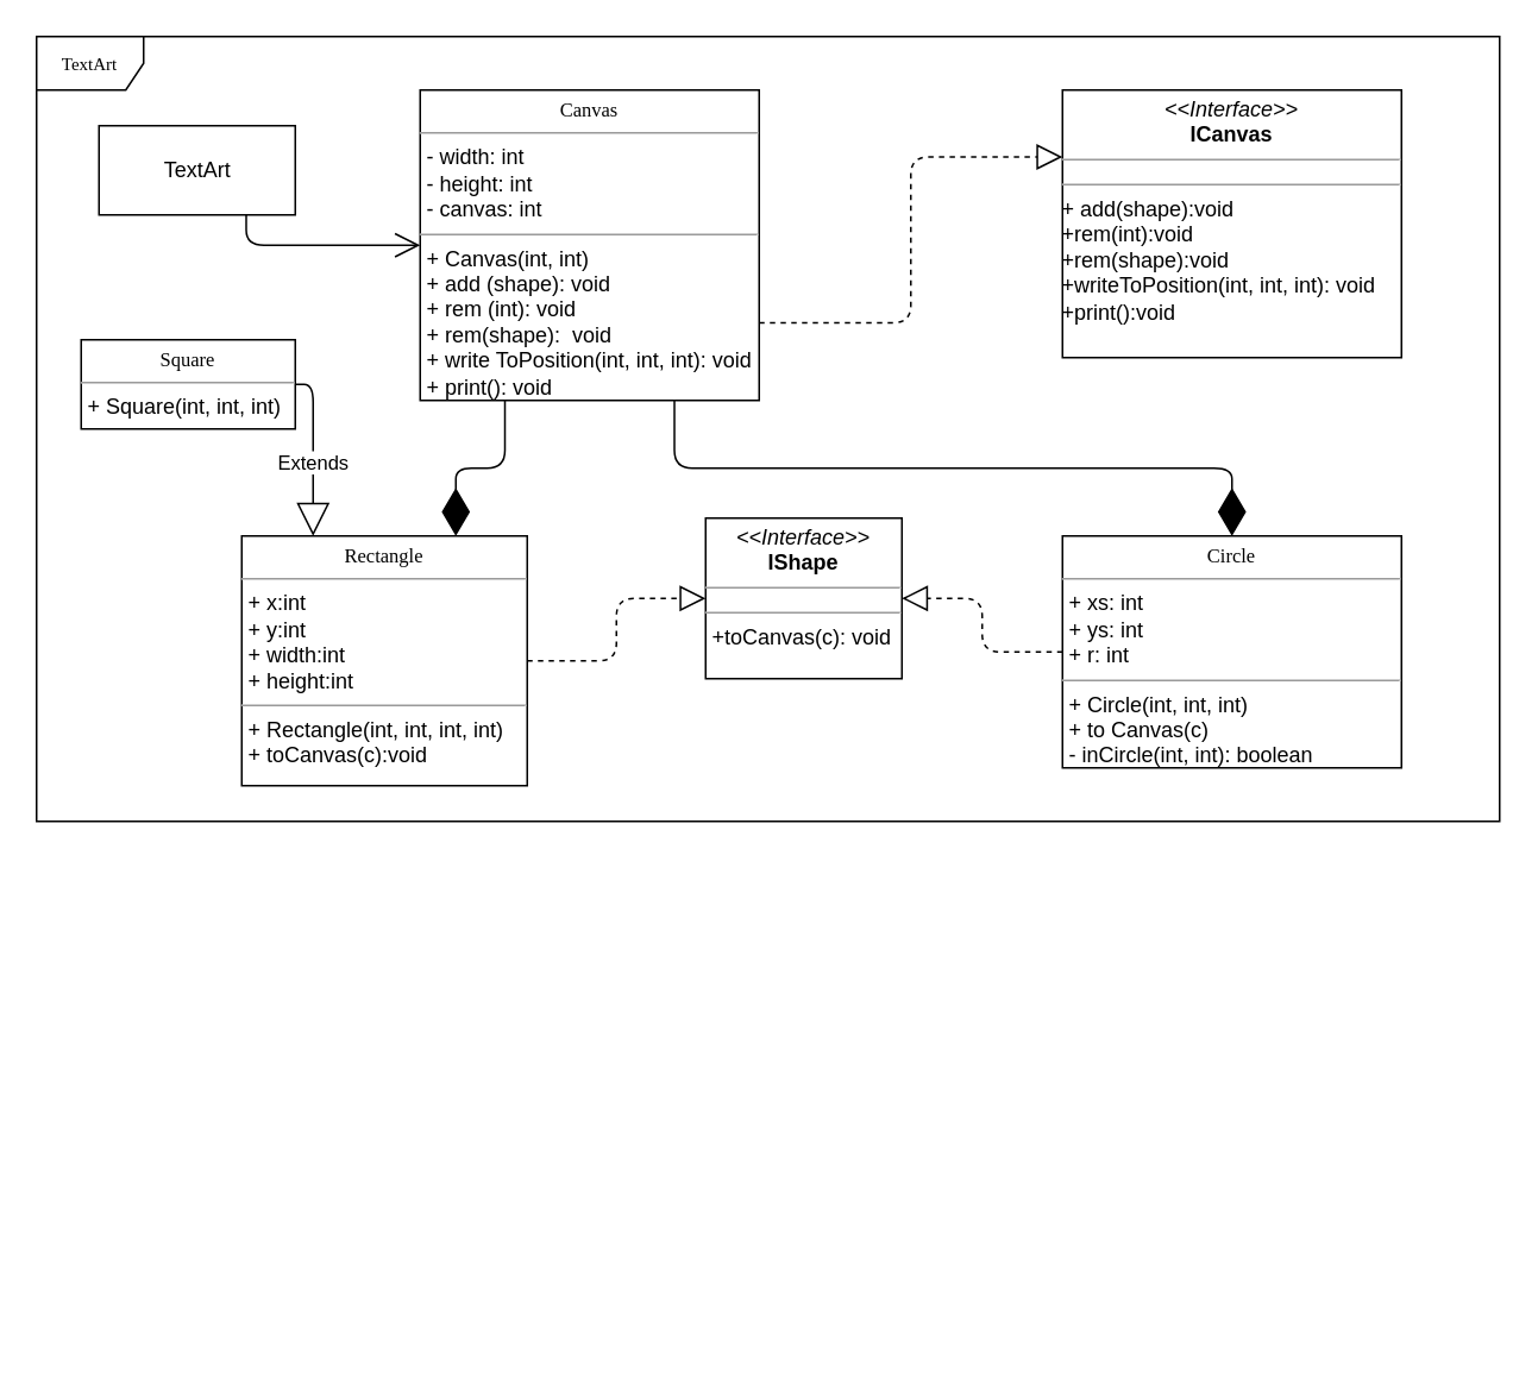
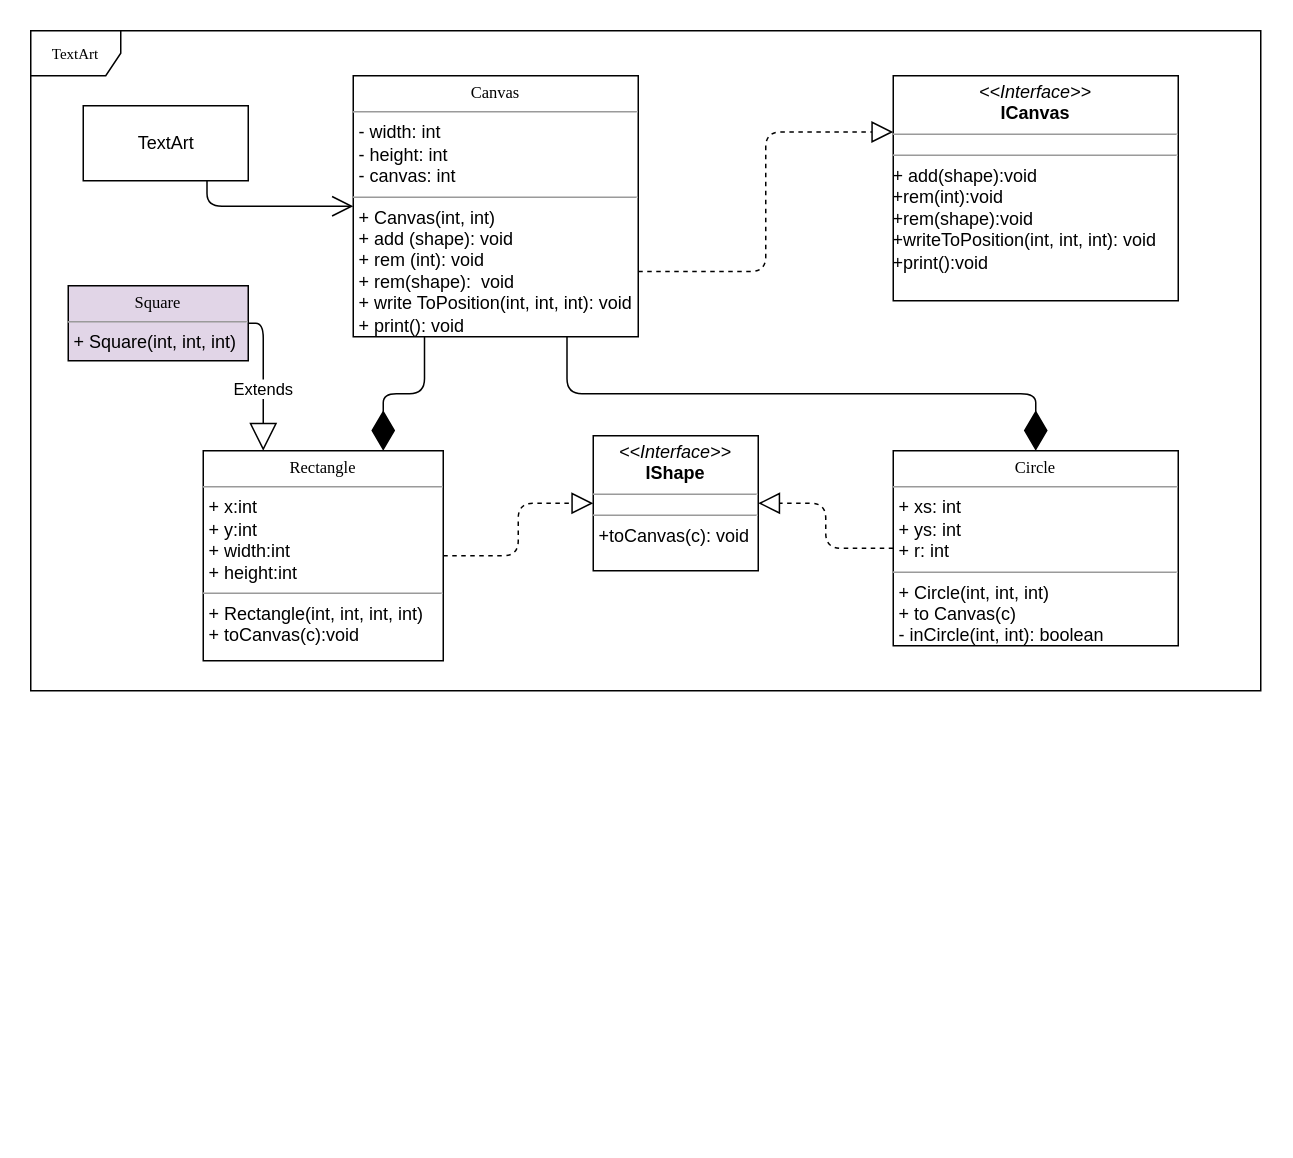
  <mxCell id="0" />
  <mxCell id="1" parent="0" />
  <mxCell id="2" value="TextArt" style="shape=umlFrame;whiteSpace=wrap;html=1;rounded=0;shadow=0;comic=0;labelBackgroundColor=none;strokeWidth=1;fontFamily=Verdana;fontSize=10;align=center;" parent="1" vertex="1"><mxGeometry x="20" y="20" width="820" height="440" as="geometry" /></mxCell>
  <mxCell id="3" value="" style="edgeStyle=orthogonalEdgeStyle;rounded=0;orthogonalLoop=1;jettySize=auto;html=1;" parent="1" edge="1"><mxGeometry relative="1" as="geometry"><mxPoint x="735" y="370" as="sourcePoint" /><mxPoint x="735" y="370" as="targetPoint" /></mxGeometry></mxCell>
  <mxCell id="4" value="" style="edgeStyle=orthogonalEdgeStyle;rounded=0;orthogonalLoop=1;jettySize=auto;html=1;" parent="1" edge="1"><mxGeometry relative="1" as="geometry"><mxPoint x="250" y="730" as="sourcePoint" /><mxPoint x="250" y="730" as="targetPoint" /></mxGeometry></mxCell>
  <mxCell id="5" value="" style="edgeStyle=orthogonalEdgeStyle;rounded=0;orthogonalLoop=1;jettySize=auto;html=1;" parent="1" edge="1"><mxGeometry relative="1" as="geometry"><mxPoint x="250" y="750" as="sourcePoint" /><mxPoint x="250" y="750" as="targetPoint" /></mxGeometry></mxCell>
  <mxCell id="6" value="Extends" style="endArrow=block;endSize=16;endFill=0;html=1;exitX=1;exitY=0.5;exitDx=0;exitDy=0;entryX=0.25;entryY=0;entryDx=0;entryDy=0;edgeStyle=orthogonalEdgeStyle;" parent="1" source="19" target="18" edge="1"><mxGeometry x="0.13" width="160" relative="1" as="geometry"><mxPoint x="345" y="310" as="sourcePoint" /><mxPoint x="505" y="310" as="targetPoint" /><mxPoint as="offset" /></mxGeometry></mxCell>
  <mxCell id="7" value="" style="endArrow=block;dashed=1;endFill=0;endSize=12;html=1;exitX=0;exitY=0.5;exitDx=0;exitDy=0;entryX=1;entryY=0.5;entryDx=0;entryDy=0;edgeStyle=orthogonalEdgeStyle;" parent="1" source="17" target="14" edge="1"><mxGeometry width="160" relative="1" as="geometry"><mxPoint x="345" y="310" as="sourcePoint" /><mxPoint x="505" y="310" as="targetPoint" /></mxGeometry></mxCell>
  <mxCell id="8" value="" style="endArrow=block;dashed=1;endFill=0;endSize=12;html=1;exitX=1;exitY=0.75;exitDx=0;exitDy=0;entryX=0;entryY=0.25;entryDx=0;entryDy=0;edgeStyle=orthogonalEdgeStyle;" parent="1" source="16" target="15" edge="1"><mxGeometry width="160" relative="1" as="geometry"><mxPoint x="345" y="270" as="sourcePoint" /><mxPoint x="505" y="270" as="targetPoint" /></mxGeometry></mxCell>
  <mxCell id="9" value="" style="endArrow=diamondThin;endFill=1;endSize=24;html=1;exitX=0.75;exitY=1;exitDx=0;exitDy=0;entryX=0.5;entryY=0;entryDx=0;entryDy=0;edgeStyle=orthogonalEdgeStyle;" parent="1" source="16" target="17" edge="1"><mxGeometry width="160" relative="1" as="geometry"><mxPoint x="345" y="270" as="sourcePoint" /><mxPoint x="505" y="270" as="targetPoint" /></mxGeometry></mxCell>
  <mxCell id="10" value="" style="endArrow=diamondThin;endFill=1;endSize=24;html=1;exitX=0.25;exitY=1;exitDx=0;exitDy=0;edgeStyle=orthogonalEdgeStyle;entryX=0.75;entryY=0;entryDx=0;entryDy=0;" parent="1" source="16" target="18" edge="1"><mxGeometry width="160" relative="1" as="geometry"><mxPoint x="345" y="270" as="sourcePoint" /><mxPoint x="208" y="419" as="targetPoint" /></mxGeometry></mxCell>
  <mxCell id="11" value="TextArt" style="html=1;" parent="1" vertex="1"><mxGeometry x="55" y="70" width="110" height="50" as="geometry" /></mxCell>
  <mxCell id="12" value="" style="endArrow=open;endFill=1;endSize=12;html=1;exitX=0.75;exitY=1;exitDx=0;exitDy=0;entryX=0;entryY=0.5;entryDx=0;entryDy=0;edgeStyle=orthogonalEdgeStyle;" parent="1" source="11" target="16" edge="1"><mxGeometry width="160" relative="1" as="geometry"><mxPoint x="345" y="270" as="sourcePoint" /><mxPoint x="505" y="270" as="targetPoint" /></mxGeometry></mxCell>
  <mxCell id="13" value="" style="endArrow=block;dashed=1;endFill=0;endSize=12;html=1;exitX=1;exitY=0.5;exitDx=0;exitDy=0;entryX=0;entryY=0.5;entryDx=0;entryDy=0;edgeStyle=orthogonalEdgeStyle;" parent="1" source="18" target="14" edge="1"><mxGeometry width="160" relative="1" as="geometry"><mxPoint x="175" y="420" as="sourcePoint" /><mxPoint x="250" y="750" as="targetPoint" /></mxGeometry></mxCell>
  <mxCell id="14" value="&lt;p style=&quot;margin: 0px ; margin-top: 4px ; text-align: center&quot;&gt;&lt;i&gt;&amp;lt;&amp;lt;Interface&amp;gt;&amp;gt;&lt;/i&gt;&lt;br&gt;&lt;b&gt;IShape&lt;/b&gt;&lt;/p&gt;&lt;hr size=&quot;1&quot;&gt;&lt;p style=&quot;margin: 0px 0px 0px 4px ; font-size: 1px&quot;&gt;&lt;br style=&quot;font-size: 1px&quot;&gt;&lt;/p&gt;&lt;hr size=&quot;1&quot;&gt;&lt;p style=&quot;margin: 0px ; margin-left: 4px&quot;&gt;+toCanvas(c): void&lt;br&gt;&lt;/p&gt;" style="verticalAlign=top;align=left;overflow=fill;fontSize=12;fontFamily=Helvetica;html=1;rounded=0;shadow=0;comic=0;labelBackgroundColor=none;strokeWidth=1" parent="1" vertex="1"><mxGeometry x="395" y="290" width="110" height="90" as="geometry" /></mxCell>
  <mxCell id="15" value="&lt;p style=&quot;margin: 0px ; margin-top: 4px ; text-align: center&quot;&gt;&lt;i&gt;&amp;lt;&amp;lt;Interface&amp;gt;&amp;gt;&lt;/i&gt;&lt;br&gt;&lt;b&gt;ICanvas&lt;/b&gt;&lt;/p&gt;&lt;hr size=&quot;1&quot;&gt;&lt;p style=&quot;margin: 0px 0px 0px 4px ; font-size: 1px&quot;&gt;&lt;br style=&quot;font-size: 1px&quot;&gt;&lt;/p&gt;&lt;hr size=&quot;1&quot;&gt;&lt;div&gt;+ add(shape):void&lt;/div&gt;&lt;div&gt;+rem(int):void&lt;/div&gt;&lt;div&gt;+rem(shape):void&lt;/div&gt;&lt;div&gt;+writeToPosition(int, int, int): void&lt;/div&gt;&lt;div&gt;+print():void&lt;/div&gt;" style="verticalAlign=top;align=left;overflow=fill;fontSize=12;fontFamily=Helvetica;html=1;rounded=0;shadow=0;comic=0;labelBackgroundColor=none;strokeWidth=1" parent="1" vertex="1"><mxGeometry x="595" y="50" width="190" height="150" as="geometry" /></mxCell>
  <mxCell id="16" value="&lt;p style=&quot;text-align: center ; margin: 4px 0px 0px&quot;&gt;&lt;font face=&quot;Verdana&quot; style=&quot;font-size: 11px&quot;&gt;Canvas&lt;/font&gt;&lt;/p&gt;&lt;hr size=&quot;1&quot;&gt;&lt;p style=&quot;margin: 0px ; margin-left: 4px&quot;&gt;- width: int&lt;br style=&quot;padding: 0px ; margin: 0px&quot;&gt;- height: int&lt;br style=&quot;padding: 0px ; margin: 0px&quot;&gt;- canvas: int&lt;br&gt;&lt;/p&gt;&lt;hr size=&quot;1&quot;&gt;&lt;p style=&quot;margin: 0px ; margin-left: 4px&quot;&gt;+ Canvas(int, int)&lt;br style=&quot;padding: 0px ; margin: 0px&quot;&gt;+ add (shape): void&lt;br style=&quot;padding: 0px ; margin: 0px&quot;&gt;+ rem (int): void&lt;br style=&quot;padding: 0px ; margin: 0px&quot;&gt;+ rem(shape):&amp;nbsp; void&lt;br style=&quot;padding: 0px ; margin: 0px&quot;&gt;+ write ToPosition(int, int, int): void&lt;br style=&quot;padding: 0px ; margin: 0px&quot;&gt;+ print(): void&lt;br&gt;&lt;/p&gt;" style="verticalAlign=top;align=left;overflow=fill;fontSize=12;fontFamily=Helvetica;html=1;rounded=0;shadow=0;comic=0;labelBackgroundColor=none;strokeWidth=1" parent="1" vertex="1"><mxGeometry x="235" y="50" width="190" height="174" as="geometry" /></mxCell>
  <mxCell id="17" value="&lt;p style=&quot;margin: 0px ; margin-top: 4px ; text-align: center&quot;&gt;&lt;font style=&quot;font-size: 11px&quot; face=&quot;Verdana&quot;&gt;Circle&lt;/font&gt;&lt;/p&gt;&lt;hr size=&quot;1&quot;&gt;&lt;p style=&quot;margin: 0px ; margin-left: 4px&quot;&gt;+ xs: int&lt;br style=&quot;padding: 0px ; margin: 0px&quot;&gt;+ ys: int&amp;nbsp;&lt;br style=&quot;padding: 0px ; margin: 0px&quot;&gt;+ r: int&lt;br&gt;&lt;/p&gt;&lt;hr size=&quot;1&quot;&gt;&lt;p style=&quot;margin: 0px ; margin-left: 4px&quot;&gt;+ Circle(int, int, int)&lt;br style=&quot;padding: 0px ; margin: 0px&quot;&gt;+ to Canvas(c)&lt;br style=&quot;padding: 0px ; margin: 0px&quot;&gt;- inCircle(int, int): boolean&lt;br&gt;&lt;/p&gt;" style="verticalAlign=top;align=left;overflow=fill;fontSize=12;fontFamily=Helvetica;html=1;rounded=0;shadow=0;comic=0;labelBackgroundColor=none;strokeWidth=1" parent="1" vertex="1"><mxGeometry x="595" y="300" width="190" height="130" as="geometry" /></mxCell>
  <mxCell id="18" value="&lt;p style=&quot;margin: 4px 0px 0px ; text-align: center&quot;&gt;&lt;font face=&quot;Verdana&quot; style=&quot;font-size: 11px&quot;&gt;Rectangle&lt;/font&gt;&lt;/p&gt;&lt;hr size=&quot;1&quot;&gt;&lt;p style=&quot;margin: 0px ; margin-left: 4px&quot;&gt;+ x:int&lt;br style=&quot;padding: 0px ; margin: 0px&quot;&gt;+ y:int&lt;br style=&quot;padding: 0px ; margin: 0px&quot;&gt;+ width:int&lt;br style=&quot;padding: 0px ; margin: 0px&quot;&gt;+ height:int&lt;br&gt;&lt;/p&gt;&lt;hr size=&quot;1&quot;&gt;&lt;p style=&quot;margin: 0px ; margin-left: 4px&quot;&gt;+ Rectangle(int, int, int, int)&lt;br style=&quot;padding: 0px ; margin: 0px&quot;&gt;+ toCanvas(c):void&lt;br&gt;&lt;/p&gt;" style="verticalAlign=top;align=left;overflow=fill;fontSize=12;fontFamily=Helvetica;html=1;rounded=0;shadow=0;comic=0;labelBackgroundColor=none;strokeWidth=1" parent="1" vertex="1"><mxGeometry x="135" y="300" width="160" height="140" as="geometry" /></mxCell>
- <mxCell id="19" value="&lt;p style=&quot;margin: 4px 0px 0px ; text-align: center&quot;&gt;&lt;font face=&quot;Verdana&quot; style=&quot;font-size: 11px&quot;&gt;Square&lt;/font&gt;&lt;/p&gt;&lt;hr size=&quot;1&quot;&gt;&lt;p style=&quot;margin: 0px ; margin-left: 4px&quot;&gt;+ Square(int, int, int)&lt;/p&gt;&lt;p style=&quot;margin: 0px ; margin-left: 4px&quot;&gt;&lt;br&gt;&lt;/p&gt;" style="verticalAlign=top;align=left;overflow=fill;fontSize=12;fontFamily=Helvetica;html=1;rounded=0;shadow=0;comic=0;labelBackgroundColor=none;strokeWidth=1" parent="1" vertex="1"><mxGeometry x="45" y="190" width="120" height="50" as="geometry" /></mxCell>
+ <mxCell id="19" value="&lt;p style=&quot;margin: 4px 0px 0px ; text-align: center&quot;&gt;&lt;font face=&quot;Verdana&quot; style=&quot;font-size: 11px&quot;&gt;Square&lt;/font&gt;&lt;/p&gt;&lt;hr size=&quot;1&quot;&gt;&lt;p style=&quot;margin: 0px ; margin-left: 4px&quot;&gt;+ Square(int, int, int)&lt;/p&gt;&lt;p style=&quot;margin: 0px ; margin-left: 4px&quot;&gt;&lt;br&gt;&lt;/p&gt;" style="verticalAlign=top;align=left;overflow=fill;fontSize=12;fontFamily=Helvetica;html=1;rounded=0;shadow=0;comic=0;labelBackgroundColor=none;strokeWidth=1;fillColor=#e1d5e7;" parent="1" vertex="1"><mxGeometry x="45" y="190" width="120" height="50" as="geometry" /></mxCell>
